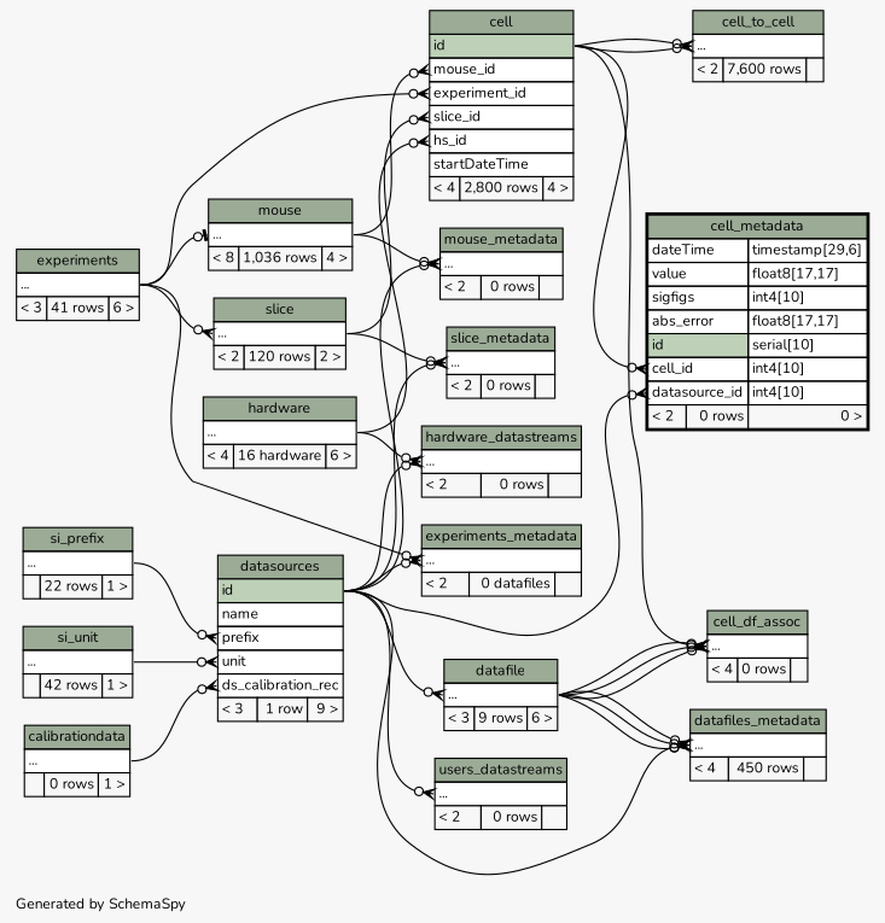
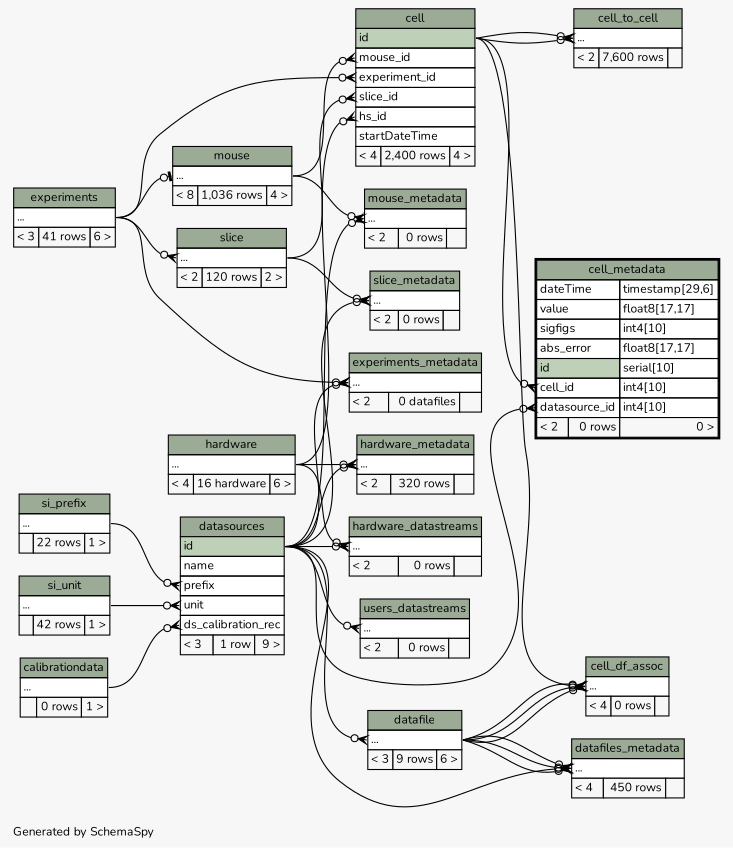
  digraph {
    bgcolor="#f7f7f7"
    fontname=Nunito
    fontsize=11
    label="\nGenerated by SchemaSpy"
    labeljust=l
    nodesep=0.18
    rankdir=RL
    ranksep=0.46
    node [fontname=Nunito fontsize=11 shape=plaintext]
    edge [arrowhead=none arrowsize=0.8 arrowtail=crowodot dir=back fontname=Nunito headport="elipses:e" tailport="elipses:w"]
-   n1 [label=<     <TABLE BORDER="0" CELLBORDER="1" CELLSPACING="0" BGCOLOR="#ffffff">       <TR><TD COLSPAN="3" BGCOLOR="#9bab96" ALIGN="CENTER">cell</TD></TR>       <TR><TD PORT="id" COLSPAN="3" BGCOLOR="#bed1b8" ALIGN="LEFT">id</TD></TR>       <TR><TD PORT="mouse_id" COLSPAN="3" ALIGN="LEFT">mouse_id</TD></TR>       <TR><TD PORT="experiment_id" COLSPAN="3" ALIGN="LEFT">experiment_id</TD></TR>       <TR><TD PORT="slice_id" COLSPAN="3" ALIGN="LEFT">slice_id</TD></TR>       <TR><TD PORT="hs_id" COLSPAN="3" ALIGN="LEFT">hs_id</TD></TR>       <TR><TD PORT="startDateTime" COLSPAN="3" ALIGN="LEFT">startDateTime</TD></TR>       <TR><TD ALIGN="LEFT" BGCOLOR="#f7f7f7">&lt; 4</TD><TD ALIGN="RIGHT" BGCOLOR="#f7f7f7">2,800 rows</TD><TD ALIGN="RIGHT" BGCOLOR="#f7f7f7">4 &gt;</TD></TR>     </TABLE>>]
+   n1 [label=<     <TABLE BORDER="0" CELLBORDER="1" CELLSPACING="0" BGCOLOR="#ffffff">       <TR><TD COLSPAN="3" BGCOLOR="#9bab96" ALIGN="CENTER">cell</TD></TR>       <TR><TD PORT="id" COLSPAN="3" BGCOLOR="#bed1b8" ALIGN="LEFT">id</TD></TR>       <TR><TD PORT="mouse_id" COLSPAN="3" ALIGN="LEFT">mouse_id</TD></TR>       <TR><TD PORT="experiment_id" COLSPAN="3" ALIGN="LEFT">experiment_id</TD></TR>       <TR><TD PORT="slice_id" COLSPAN="3" ALIGN="LEFT">slice_id</TD></TR>       <TR><TD PORT="hs_id" COLSPAN="3" ALIGN="LEFT">hs_id</TD></TR>       <TR><TD PORT="startDateTime" COLSPAN="3" ALIGN="LEFT">startDateTime</TD></TR>       <TR><TD ALIGN="LEFT" BGCOLOR="#f7f7f7">&lt; 4</TD><TD ALIGN="RIGHT" BGCOLOR="#f7f7f7">2,400 rows</TD><TD ALIGN="RIGHT" BGCOLOR="#f7f7f7">4 &gt;</TD></TR>     </TABLE>>]
    n2 [label=<     <TABLE BORDER="0" CELLBORDER="1" CELLSPACING="0" BGCOLOR="#ffffff">       <TR><TD COLSPAN="3" BGCOLOR="#9bab96" ALIGN="CENTER">experiments</TD></TR>       <TR><TD PORT="elipses" COLSPAN="3" ALIGN="LEFT">...</TD></TR>       <TR><TD ALIGN="LEFT" BGCOLOR="#f7f7f7">&lt; 3</TD><TD ALIGN="RIGHT" BGCOLOR="#f7f7f7">41 rows</TD><TD ALIGN="RIGHT" BGCOLOR="#f7f7f7">6 &gt;</TD></TR>     </TABLE>>]
    n3 [label=<     <TABLE BORDER="0" CELLBORDER="1" CELLSPACING="0" BGCOLOR="#ffffff">       <TR><TD COLSPAN="3" BGCOLOR="#9bab96" ALIGN="CENTER">hardware</TD></TR>       <TR><TD PORT="elipses" COLSPAN="3" ALIGN="LEFT">...</TD></TR>       <TR><TD ALIGN="LEFT" BGCOLOR="#f7f7f7">&lt; 4</TD><TD ALIGN="RIGHT" BGCOLOR="#f7f7f7">16 hardware</TD><TD ALIGN="RIGHT" BGCOLOR="#f7f7f7">6 &gt;</TD></TR>     </TABLE>>]
    n4 [label=<     <TABLE BORDER="0" CELLBORDER="1" CELLSPACING="0" BGCOLOR="#ffffff">       <TR><TD COLSPAN="3" BGCOLOR="#9bab96" ALIGN="CENTER">mouse</TD></TR>       <TR><TD PORT="elipses" COLSPAN="3" ALIGN="LEFT">...</TD></TR>       <TR><TD ALIGN="LEFT" BGCOLOR="#f7f7f7">&lt; 8</TD><TD ALIGN="RIGHT" BGCOLOR="#f7f7f7">1,036 rows</TD><TD ALIGN="RIGHT" BGCOLOR="#f7f7f7">4 &gt;</TD></TR>     </TABLE>>]
    n5 [label=<     <TABLE BORDER="0" CELLBORDER="1" CELLSPACING="0" BGCOLOR="#ffffff">       <TR><TD COLSPAN="3" BGCOLOR="#9bab96" ALIGN="CENTER">slice</TD></TR>       <TR><TD PORT="elipses" COLSPAN="3" ALIGN="LEFT">...</TD></TR>       <TR><TD ALIGN="LEFT" BGCOLOR="#f7f7f7">&lt; 2</TD><TD ALIGN="RIGHT" BGCOLOR="#f7f7f7">120 rows</TD><TD ALIGN="RIGHT" BGCOLOR="#f7f7f7">2 &gt;</TD></TR>     </TABLE>>]
    n6 [label=<     <TABLE BORDER="0" CELLBORDER="1" CELLSPACING="0" BGCOLOR="#ffffff">       <TR><TD COLSPAN="3" BGCOLOR="#9bab96" ALIGN="CENTER">cell_df_assoc</TD></TR>       <TR><TD PORT="elipses" COLSPAN="3" ALIGN="LEFT">...</TD></TR>       <TR><TD ALIGN="LEFT" BGCOLOR="#f7f7f7">&lt; 4</TD><TD ALIGN="RIGHT" BGCOLOR="#f7f7f7">0 rows</TD><TD ALIGN="RIGHT" BGCOLOR="#f7f7f7">  </TD></TR>     </TABLE>>]
    n7 [label=<     <TABLE BORDER="0" CELLBORDER="1" CELLSPACING="0" BGCOLOR="#ffffff">       <TR><TD COLSPAN="3" BGCOLOR="#9bab96" ALIGN="CENTER">datafile</TD></TR>       <TR><TD PORT="elipses" COLSPAN="3" ALIGN="LEFT">...</TD></TR>       <TR><TD ALIGN="LEFT" BGCOLOR="#f7f7f7">&lt; 3</TD><TD ALIGN="RIGHT" BGCOLOR="#f7f7f7">9 rows</TD><TD ALIGN="RIGHT" BGCOLOR="#f7f7f7">6 &gt;</TD></TR>     </TABLE>>]
    n8 [label=<     <TABLE BORDER="0" CELLBORDER="1" CELLSPACING="0" BGCOLOR="#ffffff">       <TR><TD COLSPAN="3" BGCOLOR="#9bab96" ALIGN="CENTER">datasources</TD></TR>       <TR><TD PORT="id" COLSPAN="3" BGCOLOR="#bed1b8" ALIGN="LEFT">id</TD></TR>       <TR><TD PORT="name" COLSPAN="3" ALIGN="LEFT">name</TD></TR>       <TR><TD PORT="prefix" COLSPAN="3" ALIGN="LEFT">prefix</TD></TR>       <TR><TD PORT="unit" COLSPAN="3" ALIGN="LEFT">unit</TD></TR>       <TR><TD PORT="ds_calibration_rec" COLSPAN="3" ALIGN="LEFT">ds_calibration_rec</TD></TR>       <TR><TD ALIGN="LEFT" BGCOLOR="#f7f7f7">&lt; 3</TD><TD ALIGN="RIGHT" BGCOLOR="#f7f7f7">1 row</TD><TD ALIGN="RIGHT" BGCOLOR="#f7f7f7">9 &gt;</TD></TR>     </TABLE>>]
    n9 [label=<     <TABLE BORDER="0" CELLBORDER="1" CELLSPACING="0" BGCOLOR="#ffffff">       <TR><TD COLSPAN="3" BGCOLOR="#9bab96" ALIGN="CENTER">calibrationdata</TD></TR>       <TR><TD PORT="elipses" COLSPAN="3" ALIGN="LEFT">...</TD></TR>       <TR><TD ALIGN="LEFT" BGCOLOR="#f7f7f7">  </TD><TD ALIGN="RIGHT" BGCOLOR="#f7f7f7">0 rows</TD><TD ALIGN="RIGHT" BGCOLOR="#f7f7f7">1 &gt;</TD></TR>     </TABLE>>]
    n10 [label=<     <TABLE BORDER="0" CELLBORDER="1" CELLSPACING="0" BGCOLOR="#ffffff">       <TR><TD COLSPAN="3" BGCOLOR="#9bab96" ALIGN="CENTER">si_prefix</TD></TR>       <TR><TD PORT="elipses" COLSPAN="3" ALIGN="LEFT">...</TD></TR>       <TR><TD ALIGN="LEFT" BGCOLOR="#f7f7f7">  </TD><TD ALIGN="RIGHT" BGCOLOR="#f7f7f7">22 rows</TD><TD ALIGN="RIGHT" BGCOLOR="#f7f7f7">1 &gt;</TD></TR>     </TABLE>>]
    n11 [label=<     <TABLE BORDER="0" CELLBORDER="1" CELLSPACING="0" BGCOLOR="#ffffff">       <TR><TD COLSPAN="3" BGCOLOR="#9bab96" ALIGN="CENTER">si_unit</TD></TR>       <TR><TD PORT="elipses" COLSPAN="3" ALIGN="LEFT">...</TD></TR>       <TR><TD ALIGN="LEFT" BGCOLOR="#f7f7f7">  </TD><TD ALIGN="RIGHT" BGCOLOR="#f7f7f7">42 rows</TD><TD ALIGN="RIGHT" BGCOLOR="#f7f7f7">1 &gt;</TD></TR>     </TABLE>>]
    n12 [label=<     <TABLE BORDER="2" CELLBORDER="1" CELLSPACING="0" BGCOLOR="#ffffff">       <TR><TD COLSPAN="3" BGCOLOR="#9bab96" ALIGN="CENTER">cell_metadata</TD></TR>       <TR><TD PORT="dateTime" COLSPAN="2" ALIGN="LEFT">dateTime</TD><TD PORT="dateTime.type" ALIGN="LEFT">timestamp[29,6]</TD></TR>       <TR><TD PORT="value" COLSPAN="2" ALIGN="LEFT">value</TD><TD PORT="value.type" ALIGN="LEFT">float8[17,17]</TD></TR>       <TR><TD PORT="sigfigs" COLSPAN="2" ALIGN="LEFT">sigfigs</TD><TD PORT="sigfigs.type" ALIGN="LEFT">int4[10]</TD></TR>       <TR><TD PORT="abs_error" COLSPAN="2" ALIGN="LEFT">abs_error</TD><TD PORT="abs_error.type" ALIGN="LEFT">float8[17,17]</TD></TR>       <TR><TD PORT="id" COLSPAN="2" BGCOLOR="#bed1b8" ALIGN="LEFT">id</TD><TD PORT="id.type" ALIGN="LEFT">serial[10]</TD></TR>       <TR><TD PORT="cell_id" COLSPAN="2" ALIGN="LEFT">cell_id</TD><TD PORT="cell_id.type" ALIGN="LEFT">int4[10]</TD></TR>       <TR><TD PORT="datasource_id" COLSPAN="2" ALIGN="LEFT">datasource_id</TD><TD PORT="datasource_id.type" ALIGN="LEFT">int4[10]</TD></TR>       <TR><TD ALIGN="LEFT" BGCOLOR="#f7f7f7">&lt; 2</TD><TD ALIGN="RIGHT" BGCOLOR="#f7f7f7">0 rows</TD><TD ALIGN="RIGHT" BGCOLOR="#f7f7f7">0 &gt;</TD></TR>     </TABLE>>]
    n13 [label=<     <TABLE BORDER="0" CELLBORDER="1" CELLSPACING="0" BGCOLOR="#ffffff">       <TR><TD COLSPAN="3" BGCOLOR="#9bab96" ALIGN="CENTER">cell_to_cell</TD></TR>       <TR><TD PORT="elipses" COLSPAN="3" ALIGN="LEFT">...</TD></TR>       <TR><TD ALIGN="LEFT" BGCOLOR="#f7f7f7">&lt; 2</TD><TD ALIGN="RIGHT" BGCOLOR="#f7f7f7">7,600 rows</TD><TD ALIGN="RIGHT" BGCOLOR="#f7f7f7">  </TD></TR>     </TABLE>>]
    n14 [label=<     <TABLE BORDER="0" CELLBORDER="1" CELLSPACING="0" BGCOLOR="#ffffff">       <TR><TD COLSPAN="3" BGCOLOR="#9bab96" ALIGN="CENTER">datafiles_metadata</TD></TR>       <TR><TD PORT="elipses" COLSPAN="3" ALIGN="LEFT">...</TD></TR>       <TR><TD ALIGN="LEFT" BGCOLOR="#f7f7f7">&lt; 4</TD><TD ALIGN="RIGHT" BGCOLOR="#f7f7f7">450 rows</TD><TD ALIGN="RIGHT" BGCOLOR="#f7f7f7">  </TD></TR>     </TABLE>>]
    n15 [label=<     <TABLE BORDER="0" CELLBORDER="1" CELLSPACING="0" BGCOLOR="#ffffff">       <TR><TD COLSPAN="3" BGCOLOR="#9bab96" ALIGN="CENTER">experiments_metadata</TD></TR>       <TR><TD PORT="elipses" COLSPAN="3" ALIGN="LEFT">...</TD></TR>       <TR><TD ALIGN="LEFT" BGCOLOR="#f7f7f7">&lt; 2</TD><TD ALIGN="RIGHT" BGCOLOR="#f7f7f7">0 datafiles</TD><TD ALIGN="RIGHT" BGCOLOR="#f7f7f7">  </TD></TR>     </TABLE>>]
    n16 [label=<     <TABLE BORDER="0" CELLBORDER="1" CELLSPACING="0" BGCOLOR="#ffffff">       <TR><TD COLSPAN="3" BGCOLOR="#9bab96" ALIGN="CENTER">hardware_datastreams</TD></TR>       <TR><TD PORT="elipses" COLSPAN="3" ALIGN="LEFT">...</TD></TR>       <TR><TD ALIGN="LEFT" BGCOLOR="#f7f7f7">&lt; 2</TD><TD ALIGN="RIGHT" BGCOLOR="#f7f7f7">0 rows</TD><TD ALIGN="RIGHT" BGCOLOR="#f7f7f7">  </TD></TR>     </TABLE>>]
+   n17 [label=<     <TABLE BORDER="0" CELLBORDER="1" CELLSPACING="0" BGCOLOR="#ffffff">       <TR><TD COLSPAN="3" BGCOLOR="#9bab96" ALIGN="CENTER">hardware_metadata</TD></TR>       <TR><TD PORT="elipses" COLSPAN="3" ALIGN="LEFT">...</TD></TR>       <TR><TD ALIGN="LEFT" BGCOLOR="#f7f7f7">&lt; 2</TD><TD ALIGN="RIGHT" BGCOLOR="#f7f7f7">320 rows</TD><TD ALIGN="RIGHT" BGCOLOR="#f7f7f7">  </TD></TR>     </TABLE>>]
    n18 [label=<     <TABLE BORDER="0" CELLBORDER="1" CELLSPACING="0" BGCOLOR="#ffffff">       <TR><TD COLSPAN="3" BGCOLOR="#9bab96" ALIGN="CENTER">mouse_metadata</TD></TR>       <TR><TD PORT="elipses" COLSPAN="3" ALIGN="LEFT">...</TD></TR>       <TR><TD ALIGN="LEFT" BGCOLOR="#f7f7f7">&lt; 2</TD><TD ALIGN="RIGHT" BGCOLOR="#f7f7f7">0 rows</TD><TD ALIGN="RIGHT" BGCOLOR="#f7f7f7">  </TD></TR>     </TABLE>>]
    n19 [label=<     <TABLE BORDER="0" CELLBORDER="1" CELLSPACING="0" BGCOLOR="#ffffff">       <TR><TD COLSPAN="3" BGCOLOR="#9bab96" ALIGN="CENTER">slice_metadata</TD></TR>       <TR><TD PORT="elipses" COLSPAN="3" ALIGN="LEFT">...</TD></TR>       <TR><TD ALIGN="LEFT" BGCOLOR="#f7f7f7">&lt; 2</TD><TD ALIGN="RIGHT" BGCOLOR="#f7f7f7">0 rows</TD><TD ALIGN="RIGHT" BGCOLOR="#f7f7f7">  </TD></TR>     </TABLE>>]
    n20 [label=<     <TABLE BORDER="0" CELLBORDER="1" CELLSPACING="0" BGCOLOR="#ffffff">       <TR><TD COLSPAN="3" BGCOLOR="#9bab96" ALIGN="CENTER">users_datastreams</TD></TR>       <TR><TD PORT="elipses" COLSPAN="3" ALIGN="LEFT">...</TD></TR>       <TR><TD ALIGN="LEFT" BGCOLOR="#f7f7f7">&lt; 2</TD><TD ALIGN="RIGHT" BGCOLOR="#f7f7f7">0 rows</TD><TD ALIGN="RIGHT" BGCOLOR="#f7f7f7">  </TD></TR>     </TABLE>>]
    n1 -> n2 [tailport="experiment_id:w"]
    n1 -> n3 [tailport="hs_id:w"]
    n1 -> n4 [tailport="mouse_id:w"]
    n1 -> n5 [tailport="slice_id:w"]
    n4 -> n2 [arrowtail=teeodot]
    n5 -> n2
    n6 -> n1 [headport="id:e"]
    n6 -> n7
    n6 -> n7
    n6 -> n7
    n7 -> n8 [headport="id:e"]
    n8 -> n9 [tailport="ds_calibration_rec:w"]
    n8 -> n10 [tailport="prefix:w"]
    n8 -> n11 [tailport="unit:w"]
    n12 -> n1 [headport="id:e" tailport="cell_id:w"]
    n12 -> n8 [headport="id:e" tailport="datasource_id:w"]
    n13 -> n1 [headport="id:e"]
    n13 -> n1 [headport="id:e"]
    n14 -> n7
    n14 -> n7
    n14 -> n7
    n14 -> n8 [headport="id:e"]
    n15 -> n2
    n15 -> n8 [headport="id:e"]
    n16 -> n3
    n16 -> n8 [headport="id:e"]
+   n17 -> n3
+   n17 -> n8 [headport="id:e"]
    n18 -> n4
    n18 -> n8 [headport="id:e"]
    n19 -> n5
    n19 -> n8 [headport="id:e"]
    n20 -> n8 [headport="id:e"]
  }
